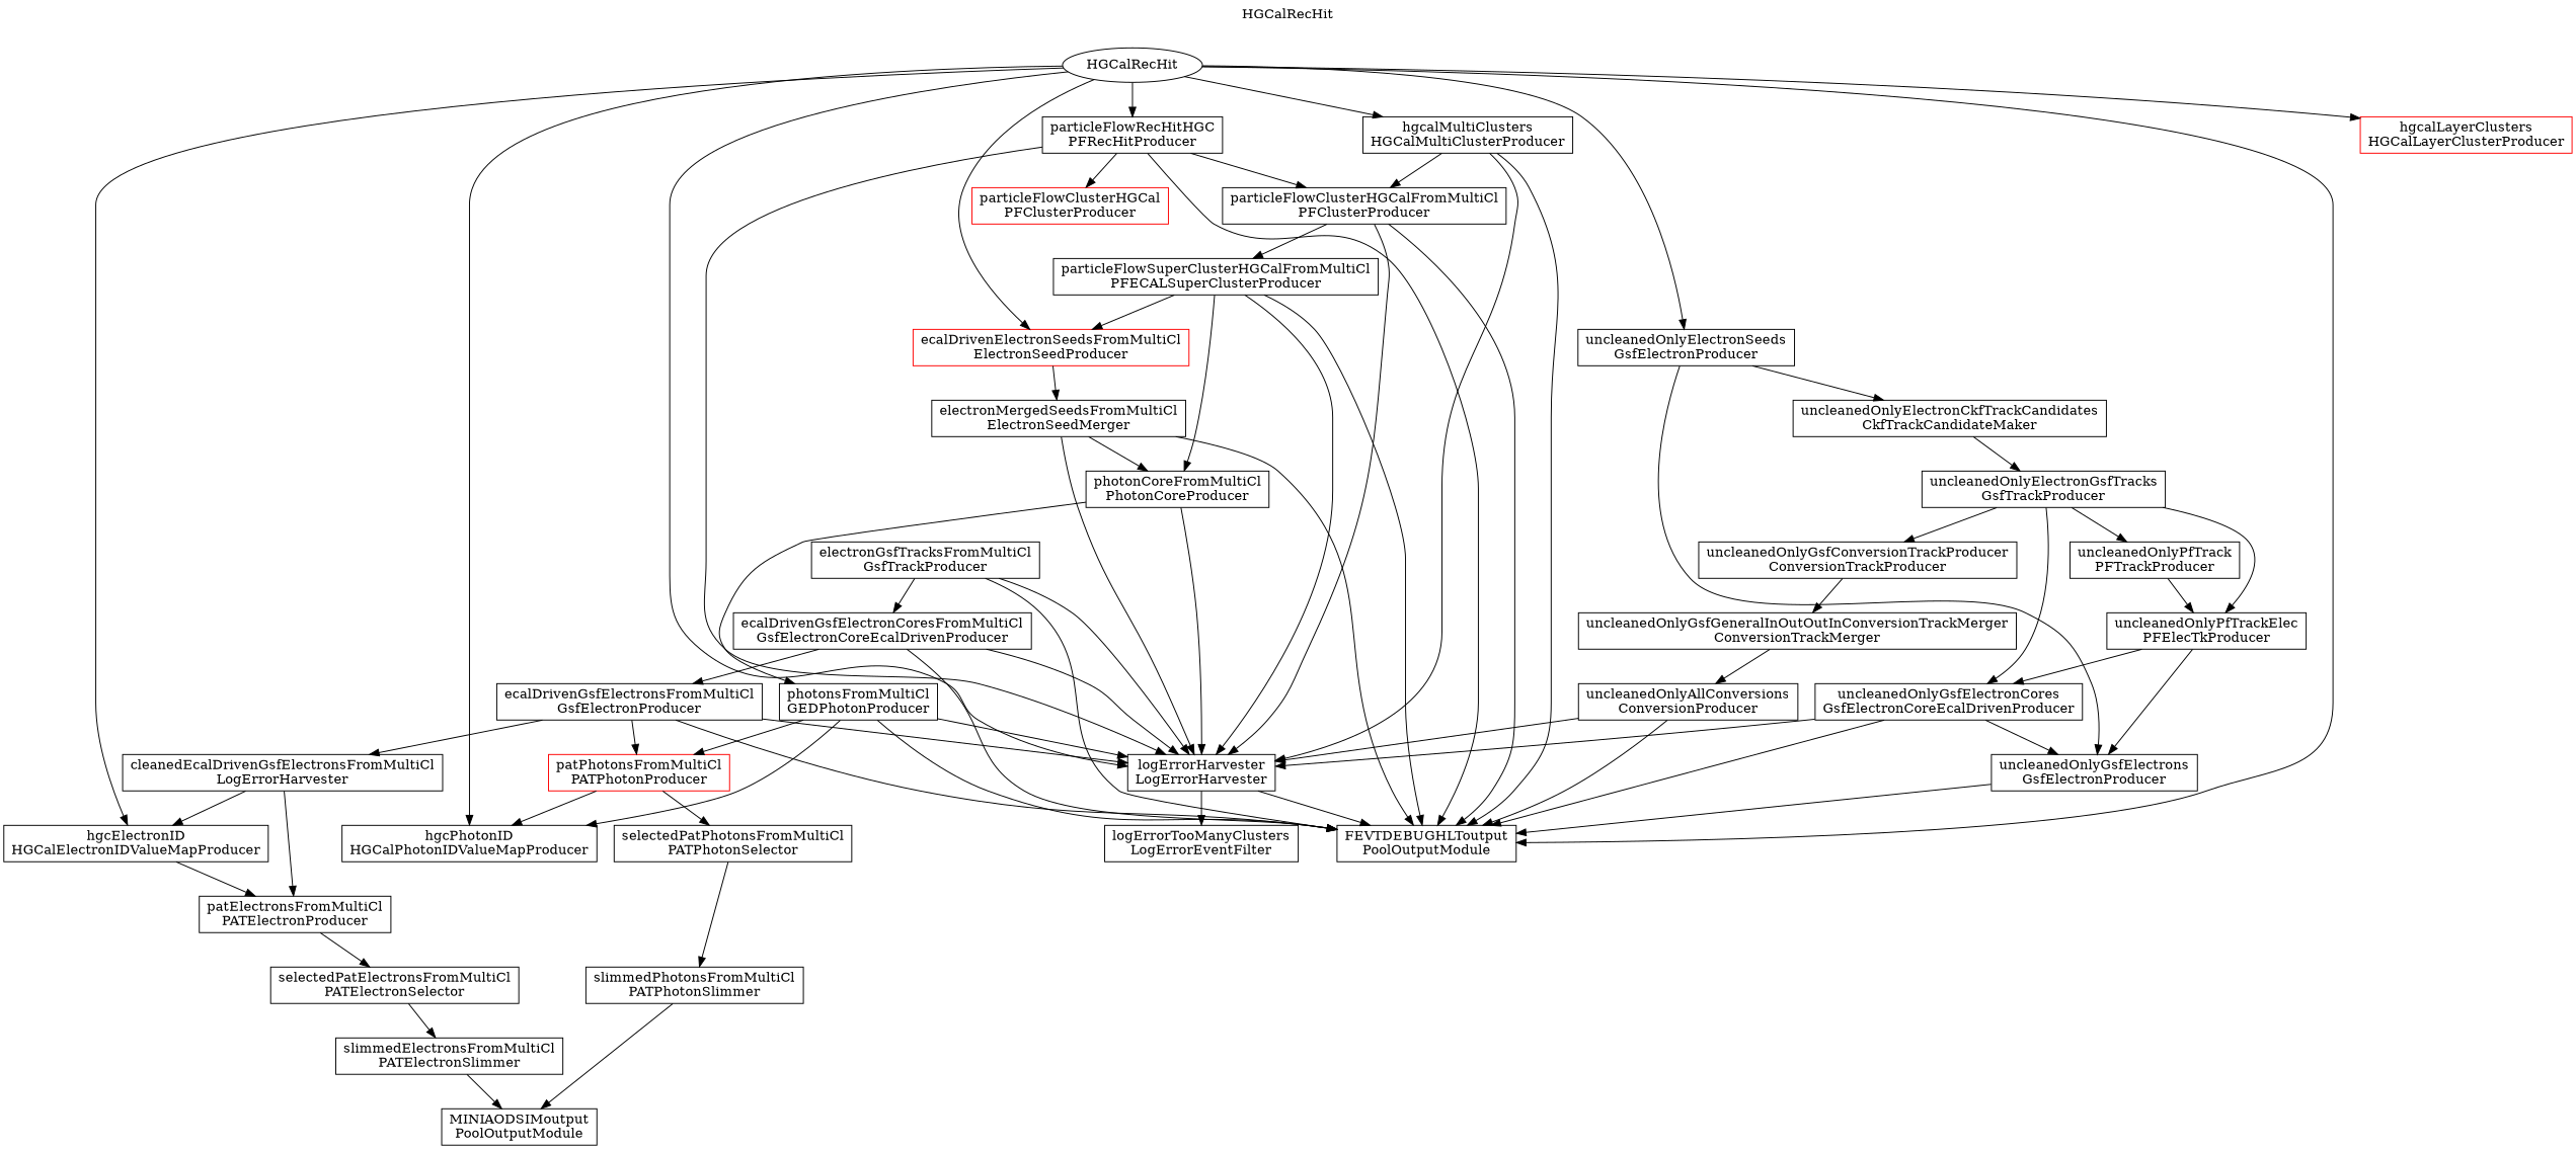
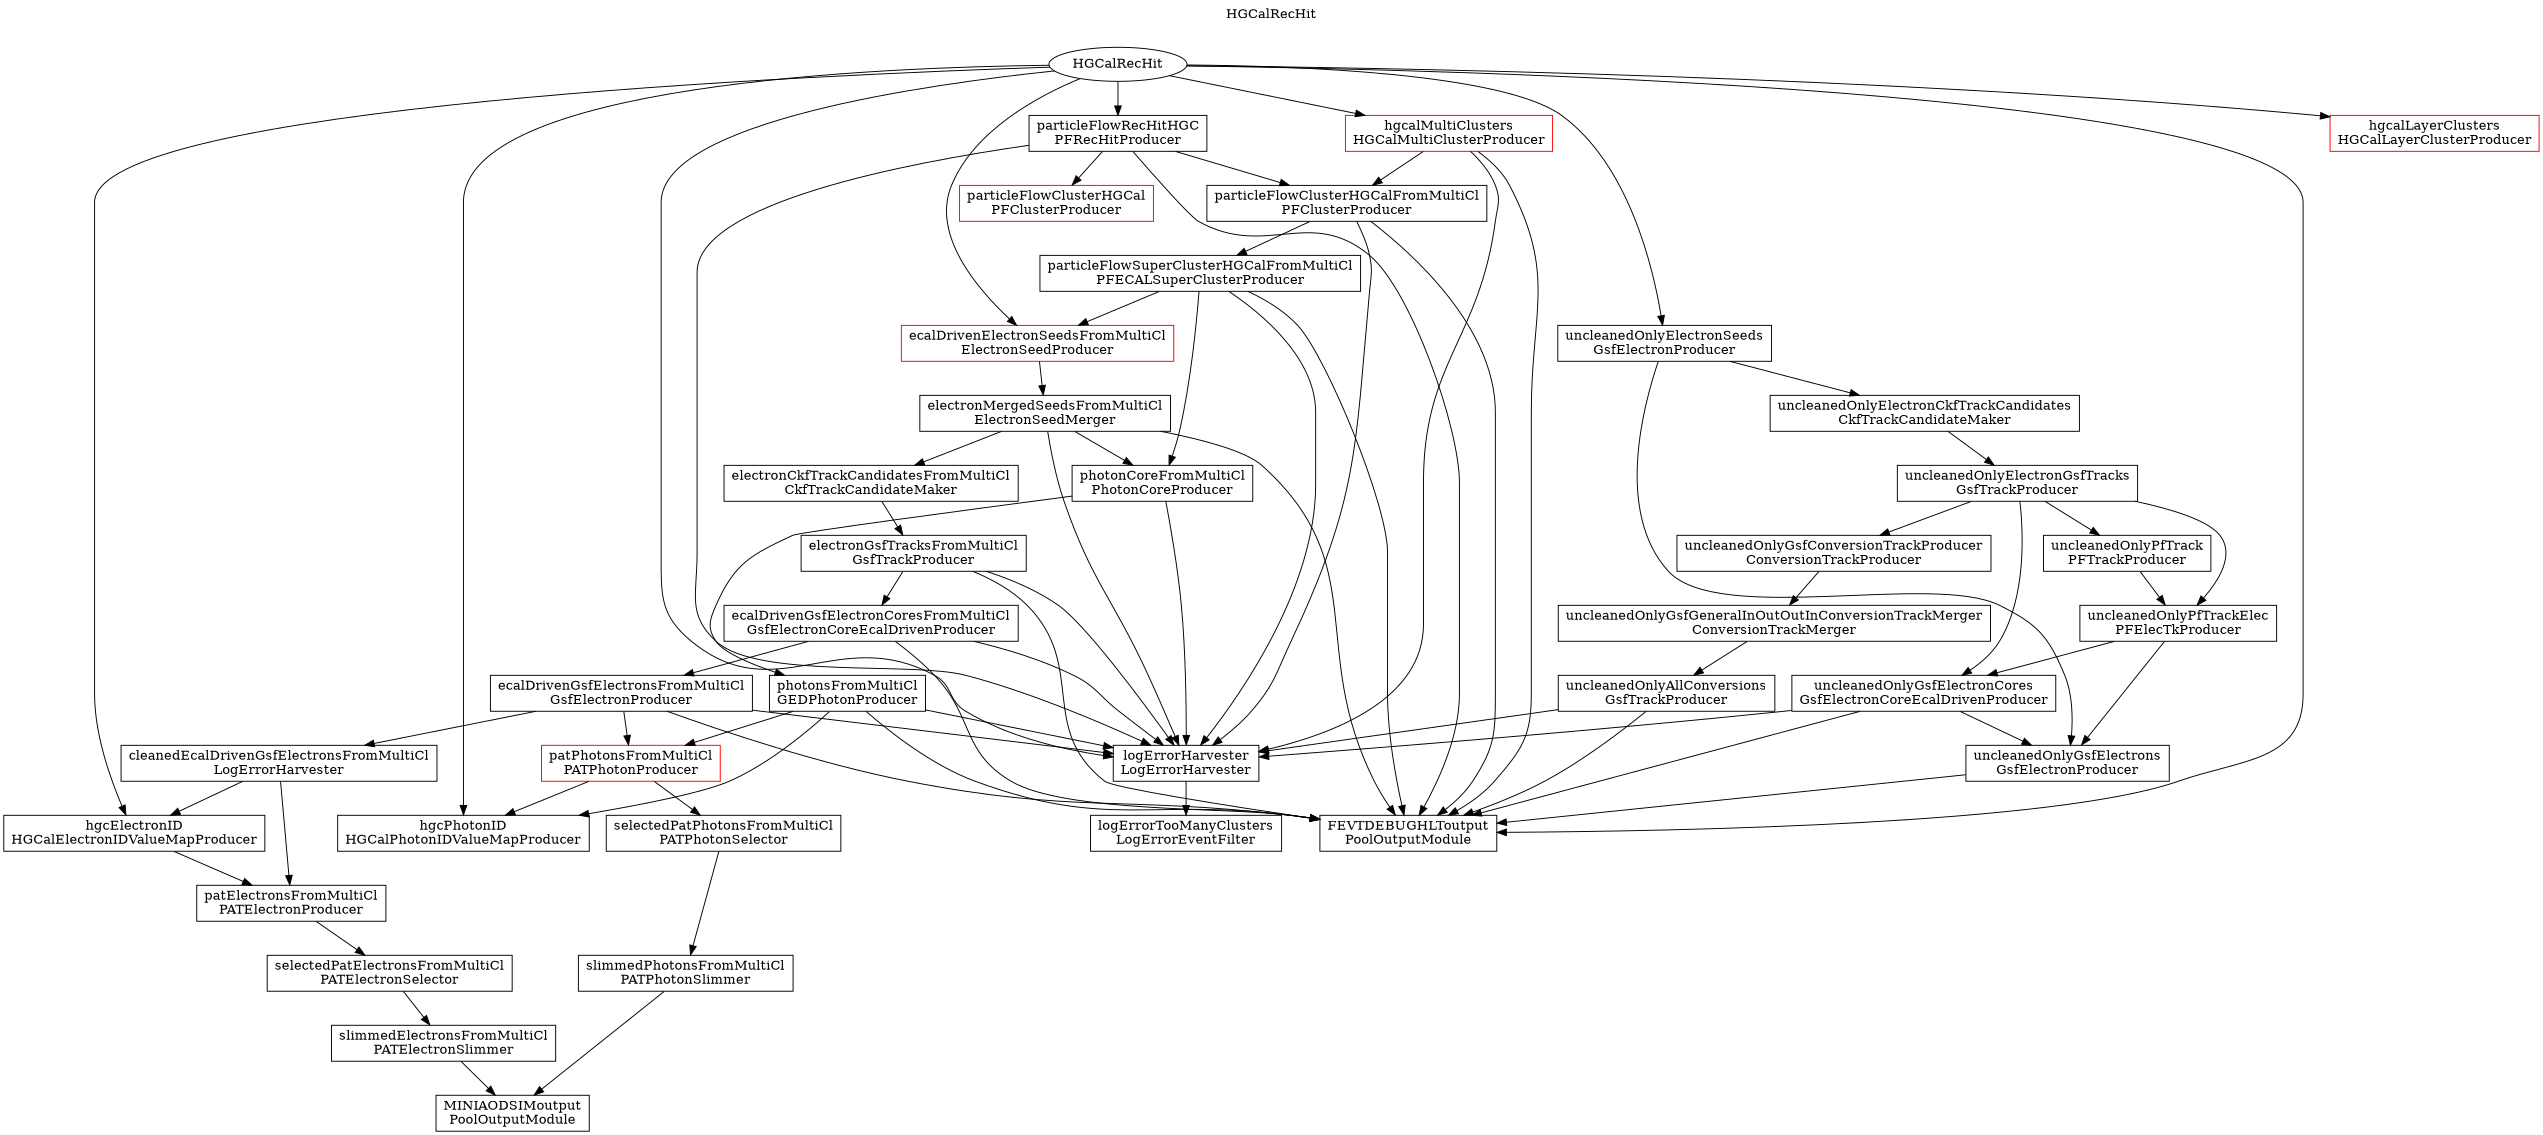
  digraph {
    label=HGCalRecHit
    labelloc=top
    node [color=black shape=box]
    n1 [label=HGCalRecHit shape=""]
    n2 [label="hgcElectronID\nHGCalElectronIDValueMapProducer"]
    n3 [label="logErrorHarvester\nLogErrorHarvester"]
    n4 [color=red label="ecalDrivenElectronSeedsFromMultiCl\nElectronSeedProducer"]
    n5 [label="hgcPhotonID\nHGCalPhotonIDValueMapProducer"]
    n6 [label="FEVTDEBUGHLToutput\nPoolOutputModule"]
    n7 [color=red label="hgcalLayerClusters\nHGCalLayerClusterProducer"]
    n8 [label="uncleanedOnlyElectronSeeds\nGsfElectronProducer"]
-   n9 [label="hgcalMultiClusters\nHGCalMultiClusterProducer"]
+   n9 [color=red label="hgcalMultiClusters\nHGCalMultiClusterProducer"]
    n10 [label="particleFlowRecHitHGC\nPFRecHitProducer"]
    n11 [label="patElectronsFromMultiCl\nPATElectronProducer"]
    n12 [label="logErrorTooManyClusters\nLogErrorEventFilter"]
    n13 [label="electronMergedSeedsFromMultiCl\nElectronSeedMerger"]
    n14 [label="uncleanedOnlyElectronCkfTrackCandidates\nCkfTrackCandidateMaker"]
    n15 [label="uncleanedOnlyGsfElectrons\nGsfElectronProducer"]
    n16 [label="particleFlowClusterHGCalFromMultiCl\nPFClusterProducer"]
    n17 [color=red label="particleFlowClusterHGCal\nPFClusterProducer"]
    n18 [label="selectedPatElectronsFromMultiCl\nPATElectronSelector"]
+   n19 [label="electronCkfTrackCandidatesFromMultiCl\nCkfTrackCandidateMaker"]
    n20 [label="photonCoreFromMultiCl\nPhotonCoreProducer"]
    n21 [color=red label="patPhotonsFromMultiCl\nPATPhotonProducer"]
    n22 [label="selectedPatPhotonsFromMultiCl\nPATPhotonSelector"]
    n23 [label="uncleanedOnlyElectronGsfTracks\nGsfTrackProducer"]
    n24 [label="particleFlowSuperClusterHGCalFromMultiCl\nPFECALSuperClusterProducer"]
    n25 [label="slimmedElectronsFromMultiCl\nPATElectronSlimmer"]
    n26 [label="electronGsfTracksFromMultiCl\nGsfTrackProducer"]
    n27 [label="photonsFromMultiCl\nGEDPhotonProducer"]
    n28 [label="slimmedPhotonsFromMultiCl\nPATPhotonSlimmer"]
    n29 [label="uncleanedOnlyGsfConversionTrackProducer\nConversionTrackProducer"]
    n30 [label="uncleanedOnlyGsfElectronCores\nGsfElectronCoreEcalDrivenProducer"]
    n31 [label="uncleanedOnlyPfTrackElec\nPFElecTkProducer"]
    n32 [label="uncleanedOnlyPfTrack\nPFTrackProducer"]
    n33 [label="MINIAODSIMoutput\nPoolOutputModule"]
    n34 [label="ecalDrivenGsfElectronCoresFromMultiCl\nGsfElectronCoreEcalDrivenProducer"]
    n35 [label="uncleanedOnlyGsfGeneralInOutOutInConversionTrackMerger\nConversionTrackMerger"]
    n36 [label="ecalDrivenGsfElectronsFromMultiCl\nGsfElectronProducer"]
-   n37 [label="uncleanedOnlyAllConversions\nConversionProducer"]
+   n37 [label="uncleanedOnlyAllConversions\nGsfTrackProducer"]
    n38 [label="cleanedEcalDrivenGsfElectronsFromMultiCl\nLogErrorHarvester"]
    n1 -> n2
    n1 -> n3
    n1 -> n4
    n1 -> n5
    n1 -> n6
    n1 -> n7
    n1 -> n8
    n1 -> n9
    n1 -> n10
    n2 -> n11
-   n3 -> n6
    n3 -> n12
    n4 -> n13
    n8 -> n14
    n8 -> n15
    n9 -> n3
    n9 -> n6
    n9 -> n16
    n10 -> n3
    n10 -> n6
    n10 -> n16
    n10 -> n17
    n11 -> n18
    n13 -> n3
    n13 -> n6
+   n13 -> n19
    n13 -> n20
    n14 -> n23
    n15 -> n6
    n16 -> n3
    n16 -> n6
    n16 -> n24
    n18 -> n25
+   n19 -> n26
    n20 -> n3
    n20 -> n27
    n21 -> n5
    n21 -> n22
    n22 -> n28
    n23 -> n29
    n23 -> n30
    n23 -> n31
    n23 -> n32
    n24 -> n3
    n24 -> n4
    n24 -> n6
    n24 -> n20
    n25 -> n33
    n26 -> n3
    n26 -> n6
    n26 -> n34
    n27 -> n3
    n27 -> n5
    n27 -> n6
    n27 -> n21
    n28 -> n33
    n29 -> n35
    n30 -> n3
    n30 -> n6
    n30 -> n15
    n31 -> n15
    n31 -> n30
    n32 -> n31
    n34 -> n3
    n34 -> n6
    n34 -> n36
    n35 -> n37
    n36 -> n3
    n36 -> n6
    n36 -> n21
    n36 -> n38
    n37 -> n3
    n37 -> n6
    n38 -> n2
    n38 -> n11
  }
